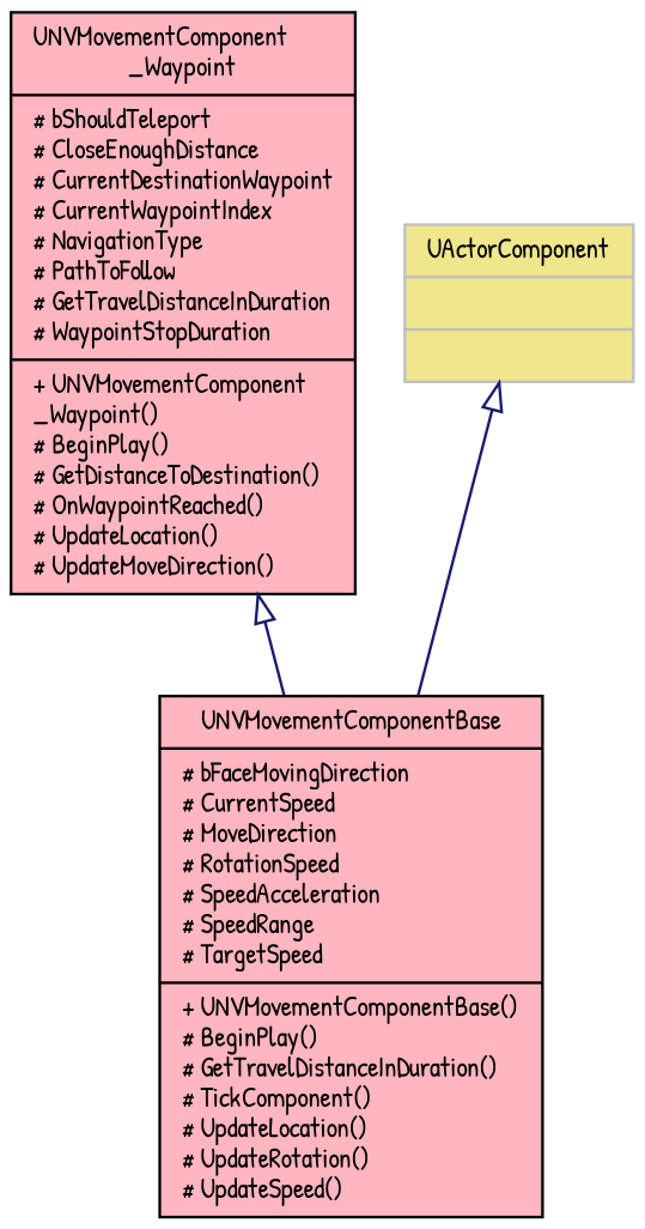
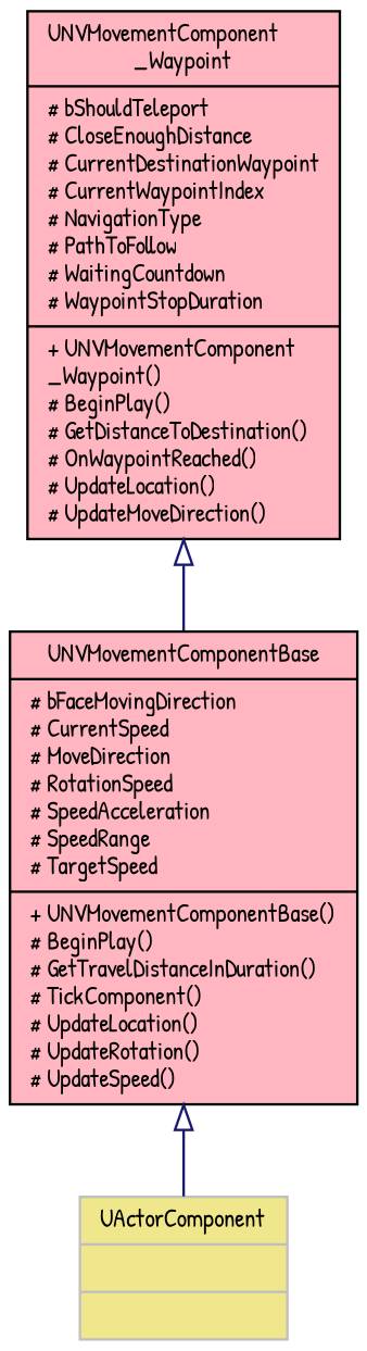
  digraph {
    fontname="Patrick Hand"
    node [color=black fillcolor=lightpink fontname="Patrick Hand" fontsize=10 shape=record style=filled]
    edge [arrowtail=onormal color=midnightblue dir=back fontname="Patrick Hand" fontsize=10 labelfontname=Helvetica labelfontsize=10 style=solid]
-   n1 [fontcolor=black height=0.2 label="{UNVMovementComponent\l_Waypoint\n|# bShouldTeleport\l# CloseEnoughDistance\l# CurrentDestinationWaypoint\l# CurrentWaypointIndex\l# NavigationType\l# PathToFollow\l# GetTravelDistanceInDuration\l# WaypointStopDuration\l|+ UNVMovementComponent\l_Waypoint()\l# BeginPlay()\l# GetDistanceToDestination()\l# OnWaypointReached()\l# UpdateLocation()\l# UpdateMoveDirection()\l}" width=0.4]
+   n1 [fontcolor=black height=0.2 label="{UNVMovementComponent\l_Waypoint\n|# bShouldTeleport\l# CloseEnoughDistance\l# CurrentDestinationWaypoint\l# CurrentWaypointIndex\l# NavigationType\l# PathToFollow\l# WaitingCountdown\l# WaypointStopDuration\l|+ UNVMovementComponent\l_Waypoint()\l# BeginPlay()\l# GetDistanceToDestination()\l# OnWaypointReached()\l# UpdateLocation()\l# UpdateMoveDirection()\l}" width=0.4]
    n2 [height=0.2 label="{UNVMovementComponentBase\n|# bFaceMovingDirection\l# CurrentSpeed\l# MoveDirection\l# RotationSpeed\l# SpeedAcceleration\l# SpeedRange\l# TargetSpeed\l|+ UNVMovementComponentBase()\l# BeginPlay()\l# GetTravelDistanceInDuration()\l# TickComponent()\l# UpdateLocation()\l# UpdateRotation()\l# UpdateSpeed()\l}" width=0.4]
    n3 [color=grey75 fillcolor=khaki height=0.2 label="{UActorComponent\n||}" width=0.4]
    n1 -> n2
-   n3 -> n2
+   n2 -> n3
  }
